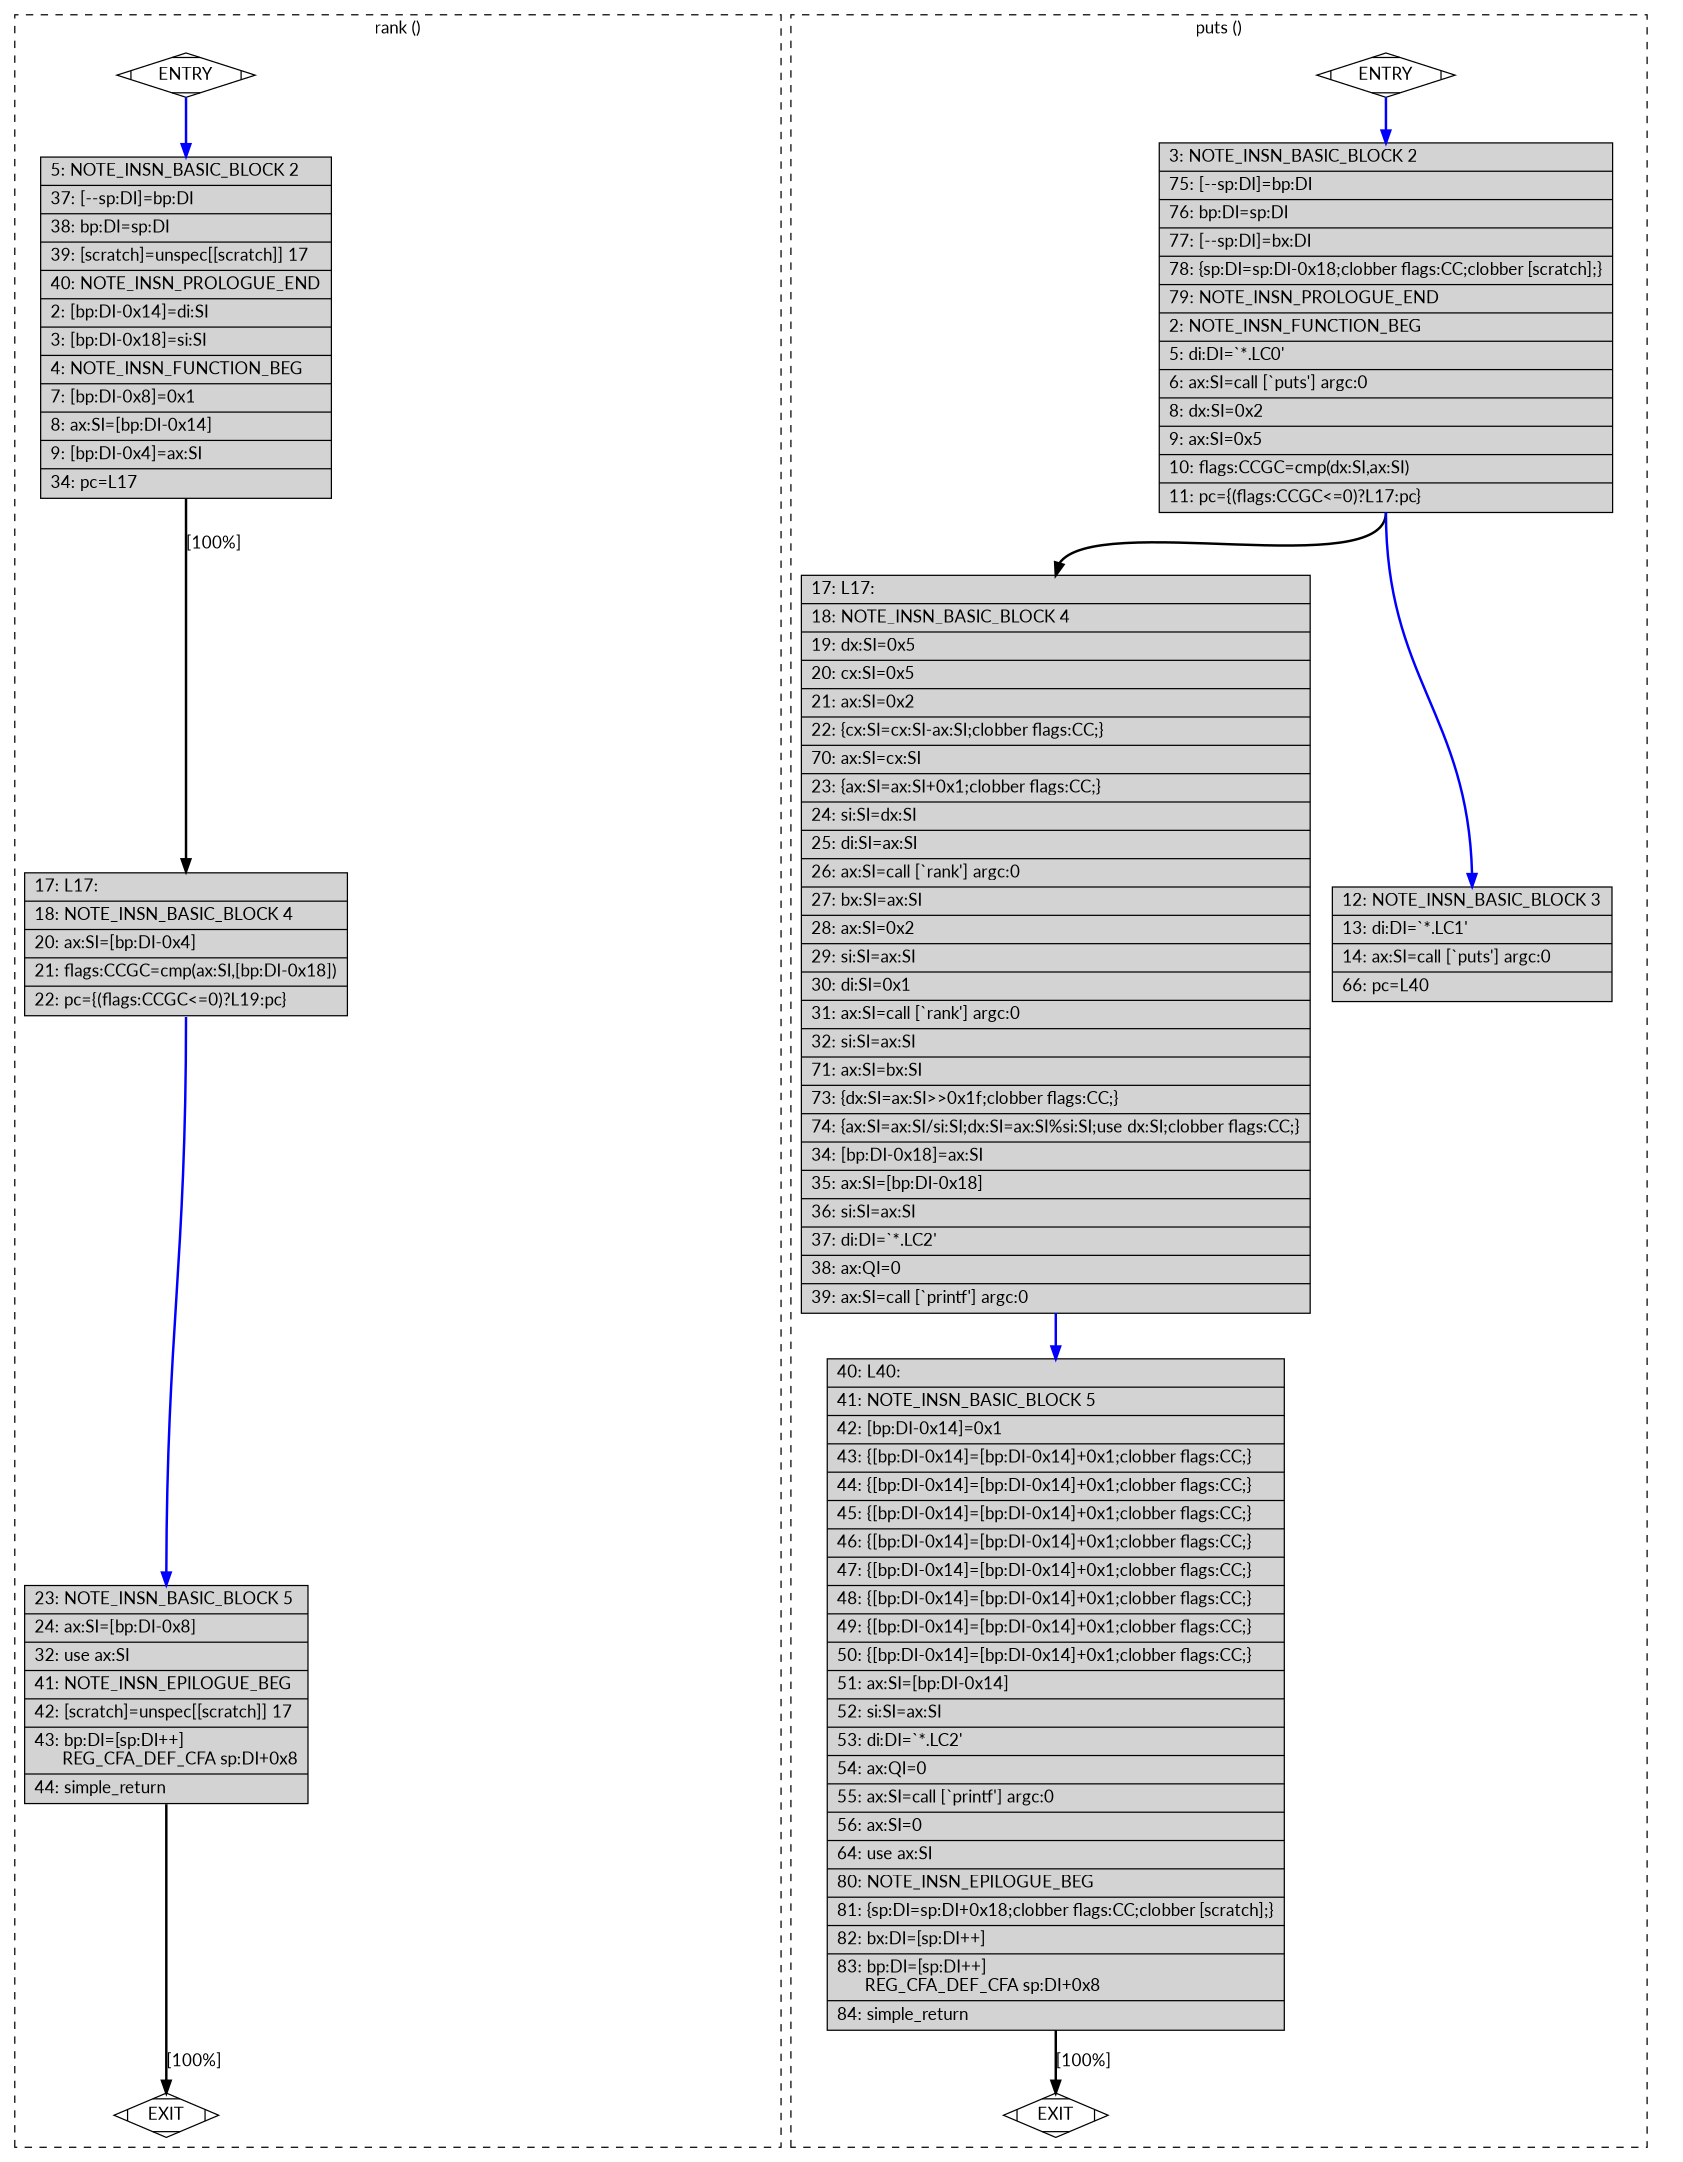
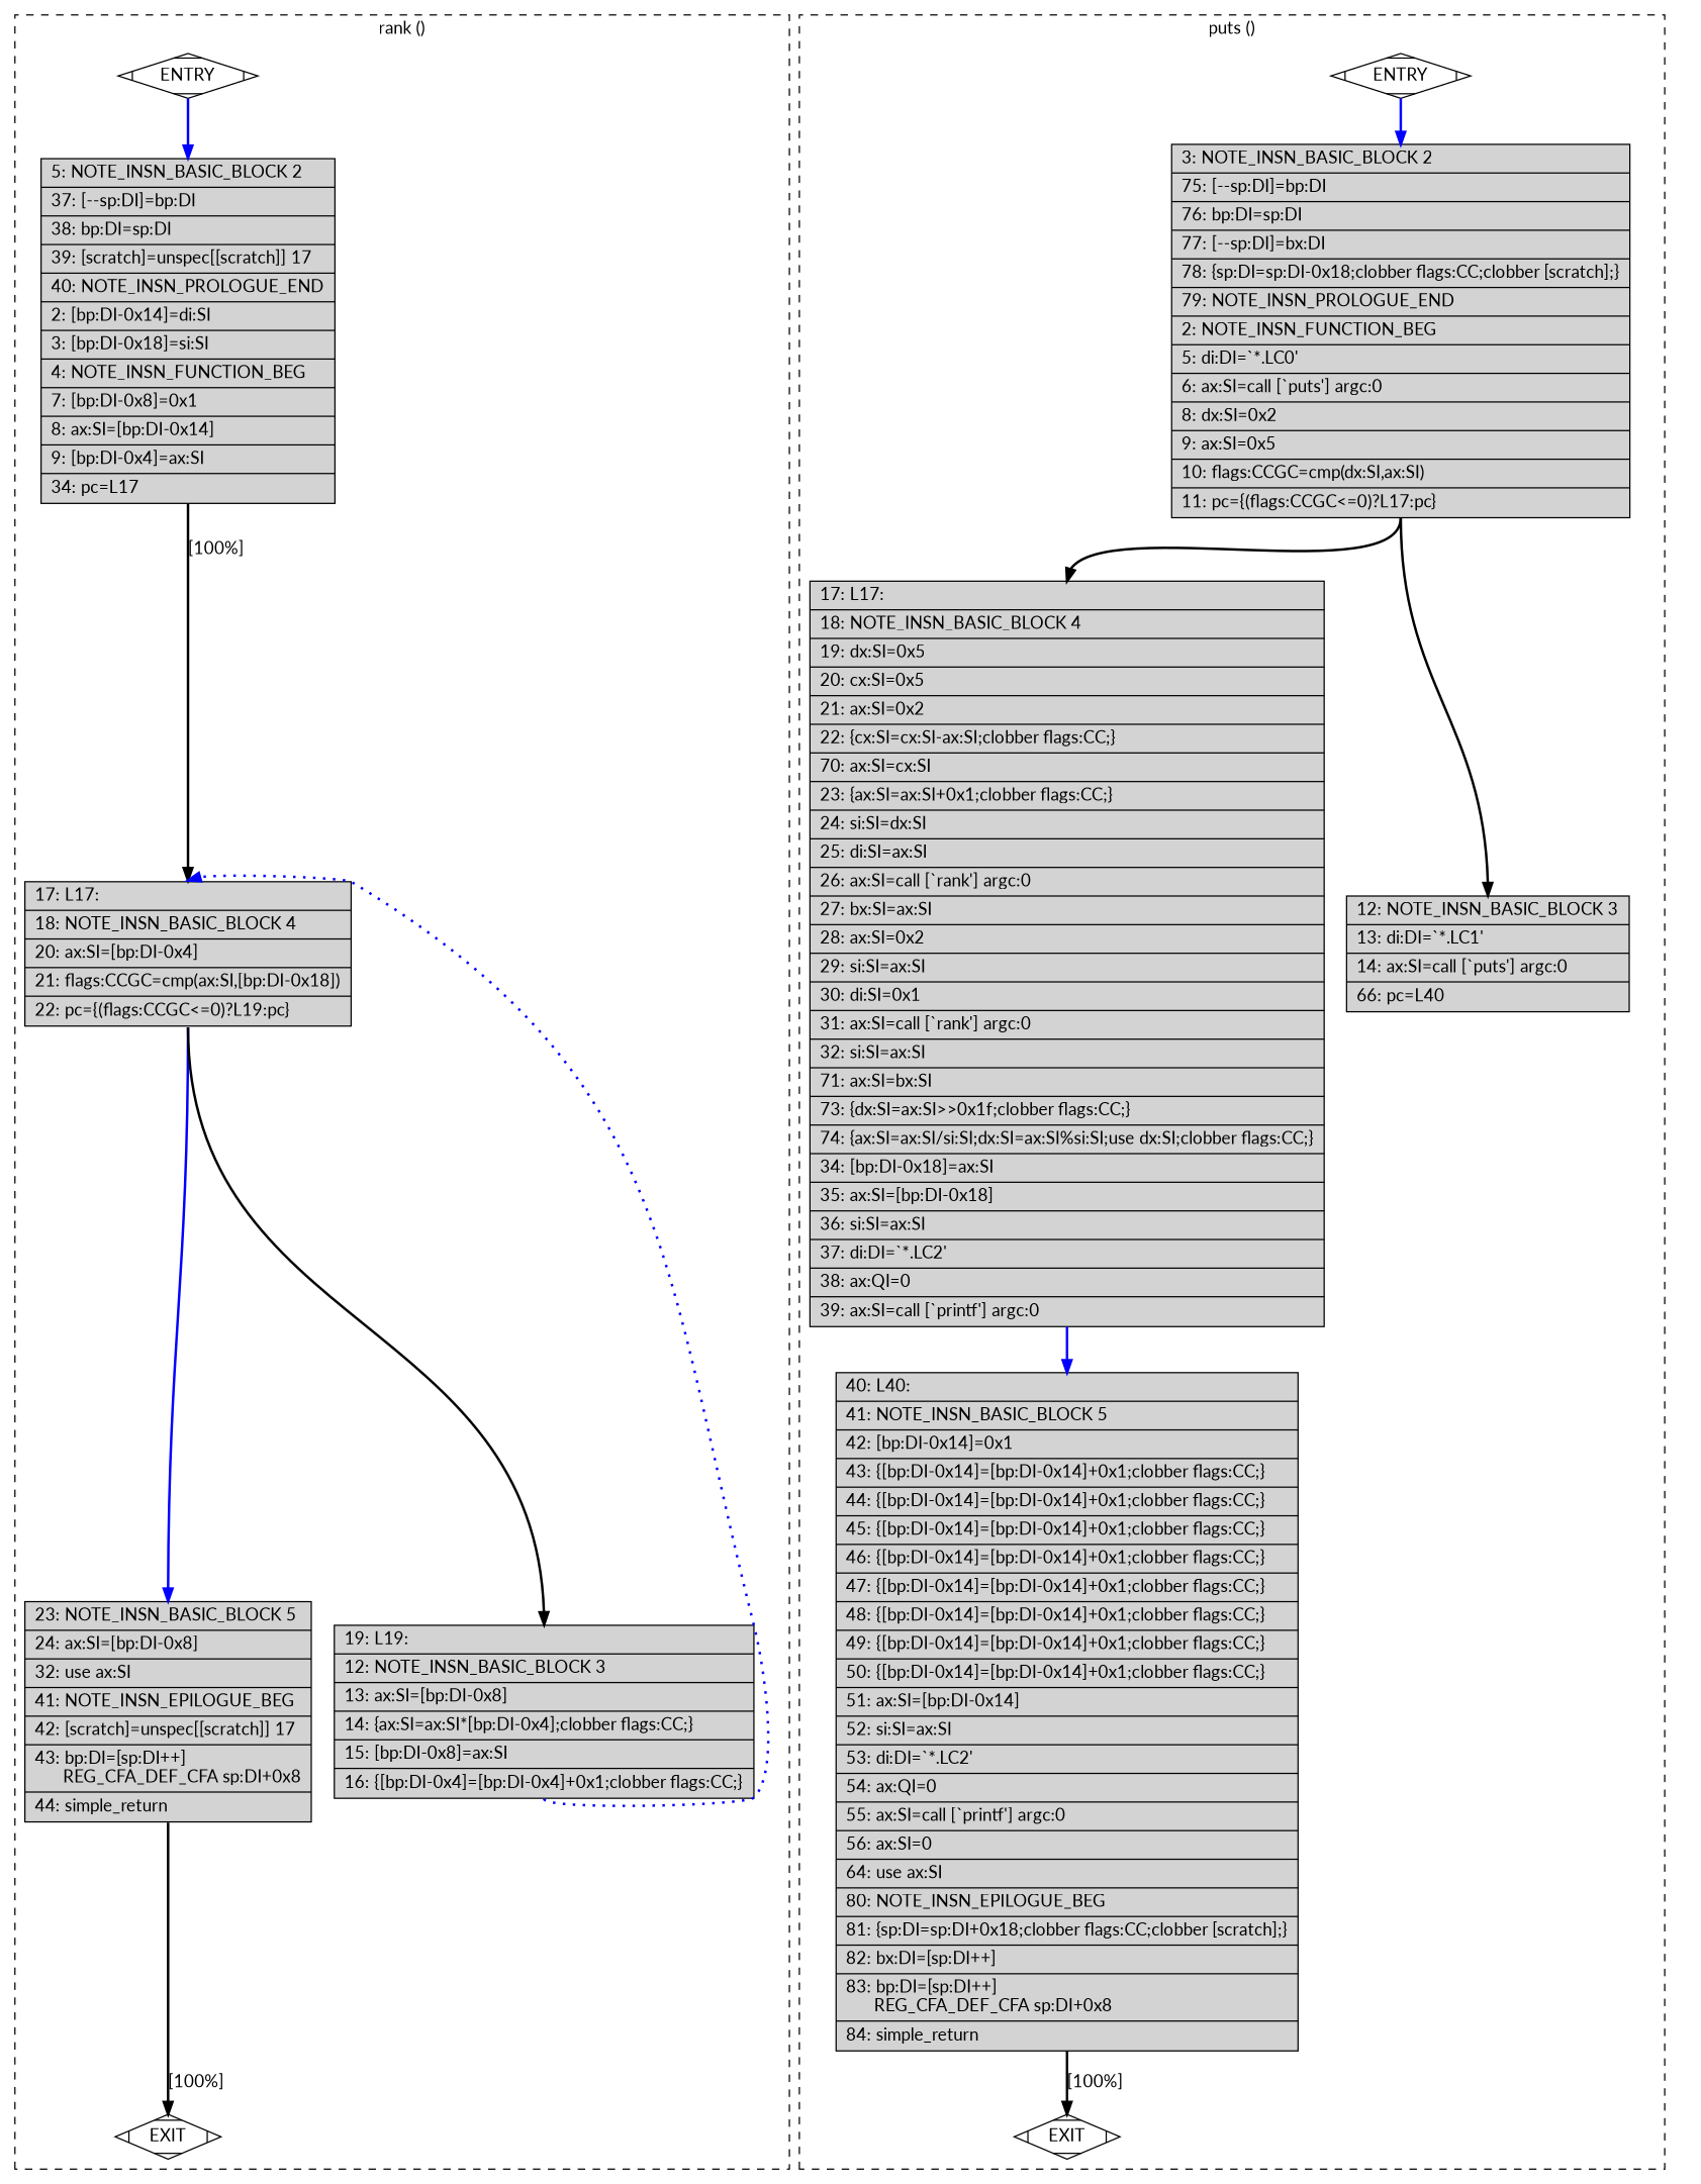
  digraph {
    fontname=Lato
    node [fillcolor=lightgrey fontname=Lato shape=record style=filled]
    edge [color=blue constraint=true fontname=Lato headport=n style="solid,bold" tailport=s weight=10]
    n1 [fillcolor=white label=ENTRY shape=Mdiamond]
    n2 [label="{\ \ \ \ 5:\ NOTE_INSN_BASIC_BLOCK\ 2\l|\ \ \ 37:\ [--sp:DI]=bp:DI\l|\ \ \ 38:\ bp:DI=sp:DI\l|\ \ \ 39:\ [scratch]=unspec[[scratch]]\ 17\l|\ \ \ 40:\ NOTE_INSN_PROLOGUE_END\l|\ \ \ \ 2:\ [bp:DI-0x14]=di:SI\l|\ \ \ \ 3:\ [bp:DI-0x18]=si:SI\l|\ \ \ \ 4:\ NOTE_INSN_FUNCTION_BEG\l|\ \ \ \ 7:\ [bp:DI-0x8]=0x1\l|\ \ \ \ 8:\ ax:SI=[bp:DI-0x14]\l|\ \ \ \ 9:\ [bp:DI-0x4]=ax:SI\l|\ \ \ 34:\ pc=L17\l}"]
    n3 [fillcolor=white label=EXIT shape=Mdiamond]
    n4 [label="{\ \ \ 17:\ L17:\l|\ \ \ 18:\ NOTE_INSN_BASIC_BLOCK\ 4\l|\ \ \ 20:\ ax:SI=[bp:DI-0x4]\l|\ \ \ 21:\ flags:CCGC=cmp(ax:SI,[bp:DI-0x18])\l|\ \ \ 22:\ pc=\{(flags:CCGC\<=0)?L19:pc\}\l}"]
    n5 [label="{\ \ \ 23:\ NOTE_INSN_BASIC_BLOCK\ 5\l|\ \ \ 24:\ ax:SI=[bp:DI-0x8]\l|\ \ \ 32:\ use\ ax:SI\l|\ \ \ 41:\ NOTE_INSN_EPILOGUE_BEG\l|\ \ \ 42:\ [scratch]=unspec[[scratch]]\ 17\l|\ \ \ 43:\ bp:DI=[sp:DI++]\l\ \ \ \ \ \ REG_CFA_DEF_CFA\ sp:DI+0x8\l|\ \ \ 44:\ simple_return\l}"]
+   n6 [label="{\ \ \ 19:\ L19:\l|\ \ \ 12:\ NOTE_INSN_BASIC_BLOCK\ 3\l|\ \ \ 13:\ ax:SI=[bp:DI-0x8]\l|\ \ \ 14:\ \{ax:SI=ax:SI*[bp:DI-0x4];clobber\ flags:CC;\}\l|\ \ \ 15:\ [bp:DI-0x8]=ax:SI\l|\ \ \ 16:\ \{[bp:DI-0x4]=[bp:DI-0x4]+0x1;clobber\ flags:CC;\}\l}"]
    n7 [fillcolor=white label=ENTRY shape=Mdiamond]
    n8 [label="{\ \ \ \ 3:\ NOTE_INSN_BASIC_BLOCK\ 2\l|\ \ \ 75:\ [--sp:DI]=bp:DI\l|\ \ \ 76:\ bp:DI=sp:DI\l|\ \ \ 77:\ [--sp:DI]=bx:DI\l|\ \ \ 78:\ \{sp:DI=sp:DI-0x18;clobber\ flags:CC;clobber\ [scratch];\}\l|\ \ \ 79:\ NOTE_INSN_PROLOGUE_END\l|\ \ \ \ 2:\ NOTE_INSN_FUNCTION_BEG\l|\ \ \ \ 5:\ di:DI=`*.LC0'\l|\ \ \ \ 6:\ ax:SI=call\ [`puts']\ argc:0\l|\ \ \ \ 8:\ dx:SI=0x2\l|\ \ \ \ 9:\ ax:SI=0x5\l|\ \ \ 10:\ flags:CCGC=cmp(dx:SI,ax:SI)\l|\ \ \ 11:\ pc=\{(flags:CCGC\<=0)?L17:pc\}\l}"]
    n9 [fillcolor=white label=EXIT shape=Mdiamond]
    n10 [label="{\ \ \ 17:\ L17:\l|\ \ \ 18:\ NOTE_INSN_BASIC_BLOCK\ 4\l|\ \ \ 19:\ dx:SI=0x5\l|\ \ \ 20:\ cx:SI=0x5\l|\ \ \ 21:\ ax:SI=0x2\l|\ \ \ 22:\ \{cx:SI=cx:SI-ax:SI;clobber\ flags:CC;\}\l|\ \ \ 70:\ ax:SI=cx:SI\l|\ \ \ 23:\ \{ax:SI=ax:SI+0x1;clobber\ flags:CC;\}\l|\ \ \ 24:\ si:SI=dx:SI\l|\ \ \ 25:\ di:SI=ax:SI\l|\ \ \ 26:\ ax:SI=call\ [`rank']\ argc:0\l|\ \ \ 27:\ bx:SI=ax:SI\l|\ \ \ 28:\ ax:SI=0x2\l|\ \ \ 29:\ si:SI=ax:SI\l|\ \ \ 30:\ di:SI=0x1\l|\ \ \ 31:\ ax:SI=call\ [`rank']\ argc:0\l|\ \ \ 32:\ si:SI=ax:SI\l|\ \ \ 71:\ ax:SI=bx:SI\l|\ \ \ 73:\ \{dx:SI=ax:SI\>\>0x1f;clobber\ flags:CC;\}\l|\ \ \ 74:\ \{ax:SI=ax:SI/si:SI;dx:SI=ax:SI%si:SI;use\ dx:SI;clobber\ flags:CC;\}\l|\ \ \ 34:\ [bp:DI-0x18]=ax:SI\l|\ \ \ 35:\ ax:SI=[bp:DI-0x18]\l|\ \ \ 36:\ si:SI=ax:SI\l|\ \ \ 37:\ di:DI=`*.LC2'\l|\ \ \ 38:\ ax:QI=0\l|\ \ \ 39:\ ax:SI=call\ [`printf']\ argc:0\l}"]
    n11 [label="{\ \ \ 12:\ NOTE_INSN_BASIC_BLOCK\ 3\l|\ \ \ 13:\ di:DI=`*.LC1'\l|\ \ \ 14:\ ax:SI=call\ [`puts']\ argc:0\l|\ \ \ 66:\ pc=L40\l}"]
    n12 [label="{\ \ \ 40:\ L40:\l|\ \ \ 41:\ NOTE_INSN_BASIC_BLOCK\ 5\l|\ \ \ 42:\ [bp:DI-0x14]=0x1\l|\ \ \ 43:\ \{[bp:DI-0x14]=[bp:DI-0x14]+0x1;clobber\ flags:CC;\}\l|\ \ \ 44:\ \{[bp:DI-0x14]=[bp:DI-0x14]+0x1;clobber\ flags:CC;\}\l|\ \ \ 45:\ \{[bp:DI-0x14]=[bp:DI-0x14]+0x1;clobber\ flags:CC;\}\l|\ \ \ 46:\ \{[bp:DI-0x14]=[bp:DI-0x14]+0x1;clobber\ flags:CC;\}\l|\ \ \ 47:\ \{[bp:DI-0x14]=[bp:DI-0x14]+0x1;clobber\ flags:CC;\}\l|\ \ \ 48:\ \{[bp:DI-0x14]=[bp:DI-0x14]+0x1;clobber\ flags:CC;\}\l|\ \ \ 49:\ \{[bp:DI-0x14]=[bp:DI-0x14]+0x1;clobber\ flags:CC;\}\l|\ \ \ 50:\ \{[bp:DI-0x14]=[bp:DI-0x14]+0x1;clobber\ flags:CC;\}\l|\ \ \ 51:\ ax:SI=[bp:DI-0x14]\l|\ \ \ 52:\ si:SI=ax:SI\l|\ \ \ 53:\ di:DI=`*.LC2'\l|\ \ \ 54:\ ax:QI=0\l|\ \ \ 55:\ ax:SI=call\ [`printf']\ argc:0\l|\ \ \ 56:\ ax:SI=0\l|\ \ \ 64:\ use\ ax:SI\l|\ \ \ 80:\ NOTE_INSN_EPILOGUE_BEG\l|\ \ \ 81:\ \{sp:DI=sp:DI+0x18;clobber\ flags:CC;clobber\ [scratch];\}\l|\ \ \ 82:\ bx:DI=[sp:DI++]\l|\ \ \ 83:\ bp:DI=[sp:DI++]\l\ \ \ \ \ \ REG_CFA_DEF_CFA\ sp:DI+0x8\l|\ \ \ 84:\ simple_return\l}"]
    subgraph cluster_1 {
      color=black
      label="rank ()"
      style=dashed
      n1
      n2
      n3
      n4
      n5
+     n6
    }
    subgraph cluster_2 {
      color=black
      label="puts ()"
      style=dashed
      n7
      n8
      n9
      n10
      n11
      n12
    }
    n1 -> n2 [weight=100]
    n1 -> n3 [style=invis color="" weight=""]
    n2 -> n4 [color=black label="[100%]"]
    n4 -> n5 [weight=100]
+   n4 -> n6 [color=black]
    n5 -> n3 [color=black label="[100%]"]
+   n6 -> n4 [constraint=false style="dotted,bold"]
    n7 -> n8 [weight=100]
    n7 -> n9 [style=invis color="" weight=""]
    n8 -> n10 [color=black]
-   n8 -> n11 [weight=100]
+   n8 -> n11 [color=black weight=100]
    n10 -> n12 [weight=100]
    n12 -> n9 [color=black label="[100%]"]
  }
